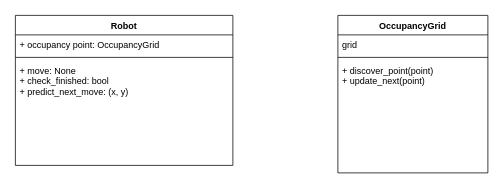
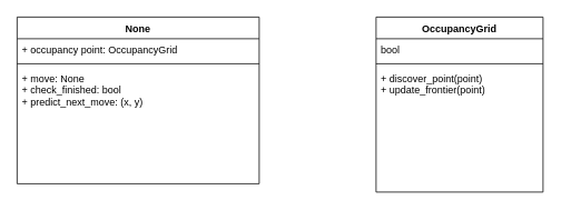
  <mxCell id="0" />
  <mxCell id="1" parent="0" />
- <mxCell id="2" value="Robot" style="swimlane;fontStyle=1;align=center;verticalAlign=top;childLayout=stackLayout;horizontal=1;startSize=26;horizontalStack=0;resizeParent=1;resizeParentMax=0;resizeLast=0;collapsible=1;marginBottom=0;" vertex="1" parent="1"><mxGeometry x="20" y="20" width="290" height="200" as="geometry" /></mxCell>
+ <mxCell id="2" value="None" style="swimlane;fontStyle=1;align=center;verticalAlign=top;childLayout=stackLayout;horizontal=1;startSize=26;horizontalStack=0;resizeParent=1;resizeParentMax=0;resizeLast=0;collapsible=1;marginBottom=0;" vertex="1" parent="1"><mxGeometry x="20" y="20" width="290" height="200" as="geometry" /></mxCell>
  <mxCell id="3" value="+ occupancy point: OccupancyGrid" style="text;strokeColor=none;fillColor=none;align=left;verticalAlign=top;spacingLeft=4;spacingRight=4;overflow=hidden;rotatable=0;points=[[0,0.5],[1,0.5]];portConstraint=eastwest;" vertex="1" parent="2"><mxGeometry y="26" width="290" height="26" as="geometry" /></mxCell>
  <mxCell id="4" value="" style="line;strokeWidth=1;fillColor=none;align=left;verticalAlign=middle;spacingTop=-1;spacingLeft=3;spacingRight=3;rotatable=0;labelPosition=right;points=[];portConstraint=eastwest;" vertex="1" parent="2"><mxGeometry y="52" width="290" height="8" as="geometry" /></mxCell>
  <mxCell id="5" value="+ move: None&#10;+ check_finished: bool&#10;+ predict_next_move: (x, y)" style="text;strokeColor=none;fillColor=none;align=left;verticalAlign=top;spacingLeft=4;spacingRight=4;overflow=hidden;rotatable=0;points=[[0,0.5],[1,0.5]];portConstraint=eastwest;" vertex="1" parent="2"><mxGeometry y="60" width="290" height="140" as="geometry" /></mxCell>
  <mxCell id="6" value="OccupancyGrid" style="swimlane;fontStyle=1;align=center;verticalAlign=top;childLayout=stackLayout;horizontal=1;startSize=26;horizontalStack=0;resizeParent=1;resizeParentMax=0;resizeLast=0;collapsible=1;marginBottom=0;" vertex="1" parent="1"><mxGeometry x="450" y="20" width="200" height="210" as="geometry" /></mxCell>
- <mxCell id="7" value="grid" style="text;strokeColor=none;fillColor=none;align=left;verticalAlign=top;spacingLeft=4;spacingRight=4;overflow=hidden;rotatable=0;points=[[0,0.5],[1,0.5]];portConstraint=eastwest;" vertex="1" parent="6"><mxGeometry y="26" width="200" height="26" as="geometry" /></mxCell>
+ <mxCell id="7" value="bool" style="text;strokeColor=none;fillColor=none;align=left;verticalAlign=top;spacingLeft=4;spacingRight=4;overflow=hidden;rotatable=0;points=[[0,0.5],[1,0.5]];portConstraint=eastwest;" vertex="1" parent="6"><mxGeometry y="26" width="200" height="26" as="geometry" /></mxCell>
  <mxCell id="8" value="" style="line;strokeWidth=1;fillColor=none;align=left;verticalAlign=middle;spacingTop=-1;spacingLeft=3;spacingRight=3;rotatable=0;labelPosition=right;points=[];portConstraint=eastwest;" vertex="1" parent="6"><mxGeometry y="52" width="200" height="8" as="geometry" /></mxCell>
- <mxCell id="9" value="+ discover_point(point)&#10;+ update_next(point)" style="text;strokeColor=none;fillColor=none;align=left;verticalAlign=top;spacingLeft=4;spacingRight=4;overflow=hidden;rotatable=0;points=[[0,0.5],[1,0.5]];portConstraint=eastwest;" vertex="1" parent="6"><mxGeometry y="60" width="200" height="150" as="geometry" /></mxCell>
+ <mxCell id="9" value="+ discover_point(point)&#10;+ update_frontier(point)" style="text;strokeColor=none;fillColor=none;align=left;verticalAlign=top;spacingLeft=4;spacingRight=4;overflow=hidden;rotatable=0;points=[[0,0.5],[1,0.5]];portConstraint=eastwest;" vertex="1" parent="6"><mxGeometry y="60" width="200" height="150" as="geometry" /></mxCell>
